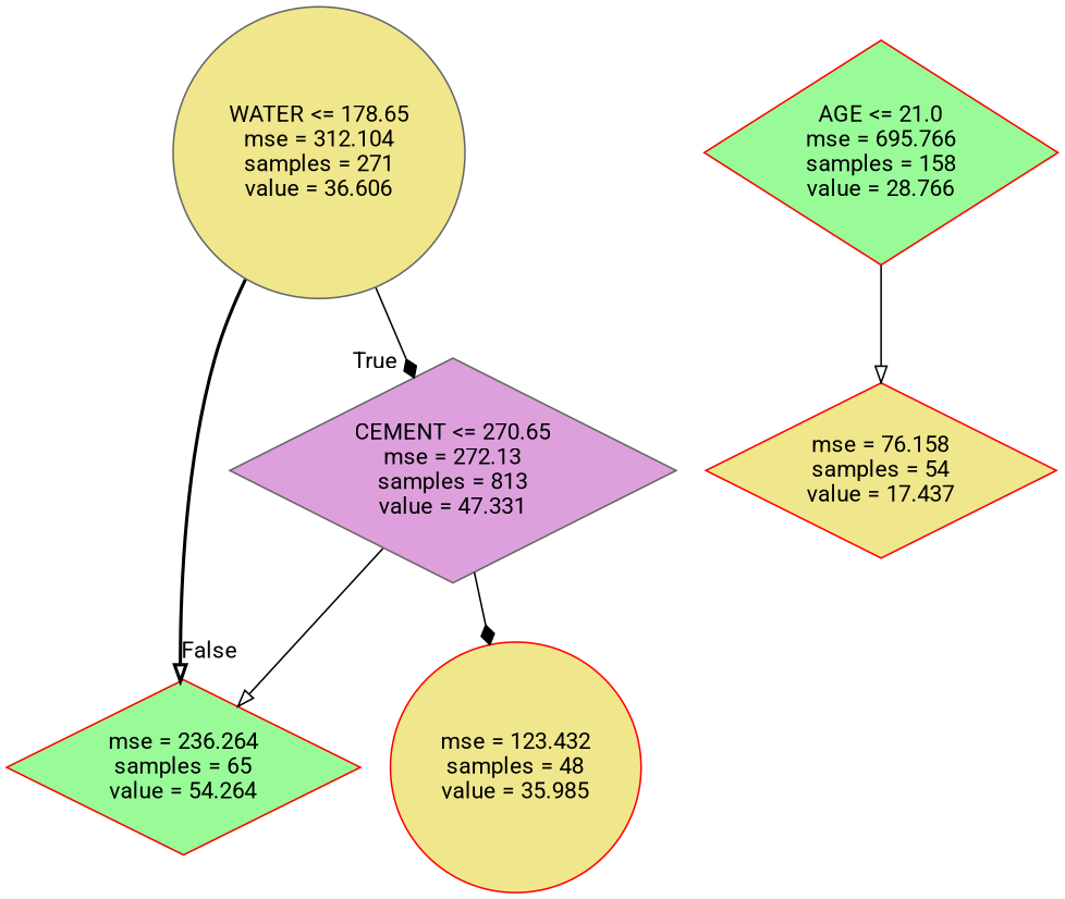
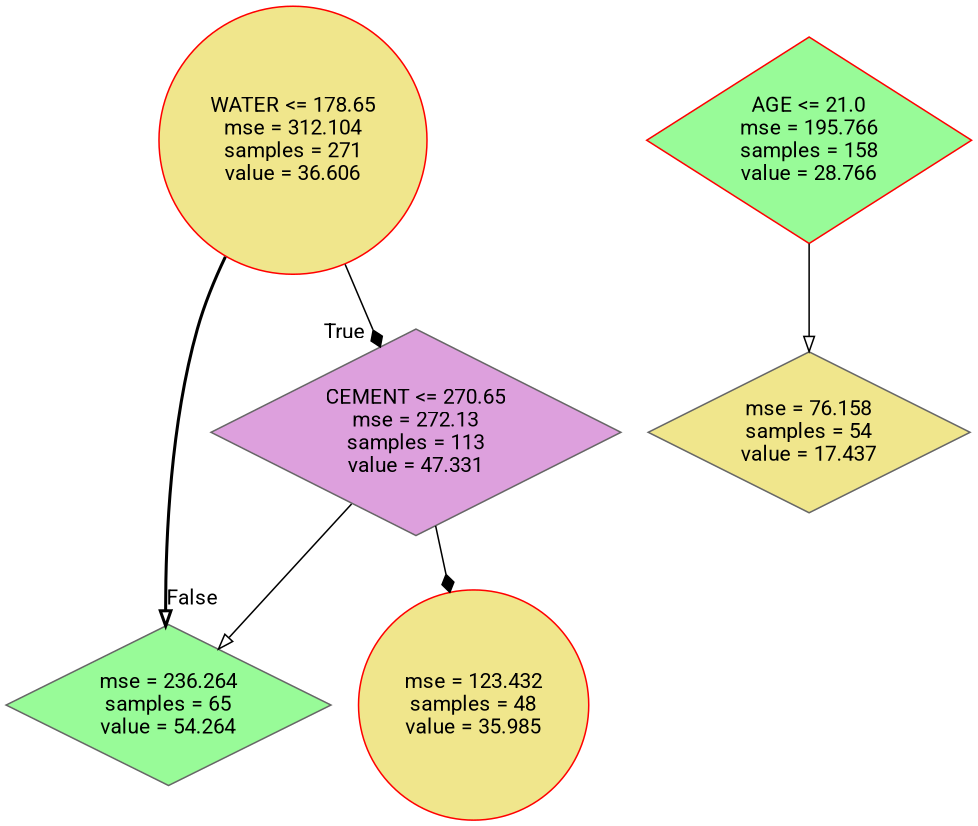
  digraph {
    fontname=Roboto
    node [color=gray40 fillcolor=khaki fontname=Roboto shape=diamond style=filled]
    edge [arrowhead=onormal fontname=Roboto style=solid]
-   n1 [label="WATER <= 178.65\nmse = 312.104\nsamples = 271\nvalue = 36.606" shape=circle]
-   n2 [fillcolor=plum label="CEMENT <= 270.65\nmse = 272.13\nsamples = 813\nvalue = 47.331"]
-   n3 [color=red fillcolor=palegreen label="mse = 236.264\nsamples = 65\nvalue = 54.264"]
+   n1 [color=red label="WATER <= 178.65\nmse = 312.104\nsamples = 271\nvalue = 36.606" shape=circle]
+   n2 [fillcolor=plum label="CEMENT <= 270.65\nmse = 272.13\nsamples = 113\nvalue = 47.331"]
+   n3 [fillcolor=palegreen label="mse = 236.264\nsamples = 65\nvalue = 54.264"]
    n4 [color=red label="mse = 123.432\nsamples = 48\nvalue = 35.985" shape=circle]
-   n5 [color=red fillcolor=palegreen label="AGE <= 21.0\nmse = 695.766\nsamples = 158\nvalue = 28.766"]
-   n6 [color=red label="mse = 76.158\nsamples = 54\nvalue = 17.437"]
+   n5 [color=red fillcolor=palegreen label="AGE <= 21.0\nmse = 195.766\nsamples = 158\nvalue = 28.766"]
+   n6 [label="mse = 76.158\nsamples = 54\nvalue = 17.437"]
    n1 -> n2 [arrowhead=diamond headlabel=True labelangle=45 labeldistance=2.5]
    n1 -> n3 [headlabel=False labelangle=-45 labeldistance=2.5 style=bold]
    n2 -> n3
    n2 -> n4 [arrowhead=diamond]
    n5 -> n6
  }
